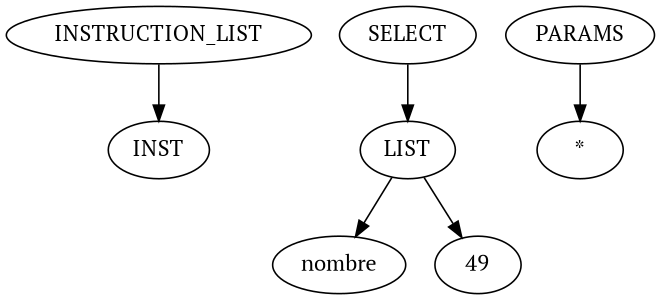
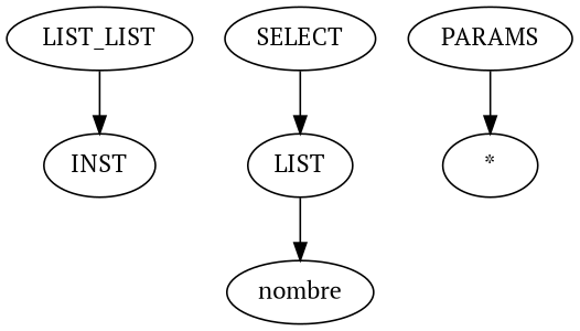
  digraph {
    fontname="PT Serif"
    node [fontname="PT Serif"]
    edge [fontname="PT Serif"]
-   n1 [label=INSTRUCTION_LIST]
+   n1 [label=LIST_LIST]
    n2 [label=INST]
    n3 [label=SELECT]
    n4 [label=LIST]
    n5 [label=PARAMS]
    n6 [label="*"]
    n7 [label=nombre]
-   49
    n1 -> n2
    n3 -> n4
    n4 -> n7
-   n4 -> 49
    n5 -> n6
  }
